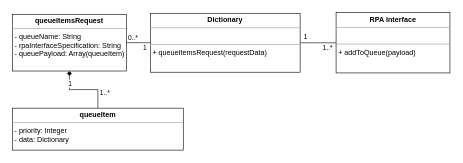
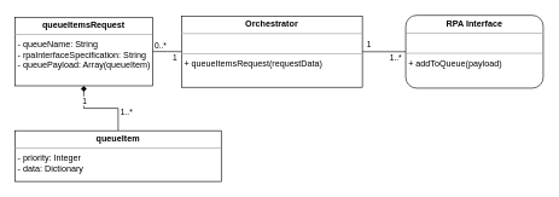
  <mxCell id="0" />
  <mxCell id="1" parent="0" />
  <mxCell id="2" style="edgeStyle=orthogonalEdgeStyle;rounded=0;orthogonalLoop=1;jettySize=auto;html=1;entryX=0;entryY=0.5;entryDx=0;entryDy=0;endArrow=none;endFill=0;" parent="1" source="8" target="12" edge="1"><mxGeometry relative="1" as="geometry" /></mxCell>
  <mxCell id="3" value="0..*" style="edgeLabel;html=1;align=center;verticalAlign=middle;resizable=0;points=[];" parent="2" vertex="1" connectable="0"><mxGeometry x="-0.25" y="-4" relative="1" as="geometry"><mxPoint x="-5" y="-13" as="offset" /></mxGeometry></mxCell>
  <mxCell id="4" value="1" style="edgeLabel;html=1;align=center;verticalAlign=middle;resizable=0;points=[];" parent="2" vertex="1" connectable="0"><mxGeometry x="0.55" relative="1" as="geometry"><mxPoint y="9" as="offset" /></mxGeometry></mxCell>
  <mxCell id="5" style="edgeStyle=orthogonalEdgeStyle;rounded=0;orthogonalLoop=1;jettySize=auto;html=1;entryX=0.5;entryY=0;entryDx=0;entryDy=0;endArrow=none;endFill=0;startArrow=diamond;startFill=1;" parent="1" source="8" target="14" edge="1"><mxGeometry relative="1" as="geometry" /></mxCell>
  <mxCell id="6" value="1" style="edgeLabel;html=1;align=center;verticalAlign=middle;resizable=0;points=[];" parent="5" vertex="1" connectable="0"><mxGeometry x="-0.258" y="-2" relative="1" as="geometry"><mxPoint x="-10" y="-13" as="offset" /></mxGeometry></mxCell>
  <mxCell id="7" value="1..*" style="edgeLabel;html=1;align=center;verticalAlign=middle;resizable=0;points=[];" parent="5" vertex="1" connectable="0"><mxGeometry x="0.419" y="1" relative="1" as="geometry"><mxPoint x="11" y="6" as="offset" /></mxGeometry></mxCell>
  <mxCell id="8" value="&lt;p style=&quot;margin:0px;margin-top:4px;text-align:center;&quot;&gt;&lt;b&gt;queueItemsRequest&lt;/b&gt;&lt;/p&gt;&lt;hr size=&quot;1&quot;&gt;&lt;p style=&quot;margin:0px;margin-left:4px;&quot;&gt;- queueName: String&lt;br&gt;&lt;/p&gt;&lt;p style=&quot;margin:0px;margin-left:4px;&quot;&gt;- rpaInterfaceSpecification: String&lt;/p&gt;&lt;p style=&quot;margin:0px;margin-left:4px;&quot;&gt;- queuePayload: Array(queueItem)&lt;/p&gt;" style="verticalAlign=top;align=left;overflow=fill;fontSize=12;fontFamily=Helvetica;html=1;rounded=0;shadow=0;comic=0;labelBackgroundColor=none;strokeWidth=1" parent="1" vertex="1"><mxGeometry x="20" y="23.33" width="190" height="94.67" as="geometry" /></mxCell>
  <mxCell id="9" style="edgeStyle=orthogonalEdgeStyle;rounded=0;orthogonalLoop=1;jettySize=auto;html=1;entryX=0;entryY=0.5;entryDx=0;entryDy=0;endArrow=none;endFill=0;" parent="1" source="12" target="13" edge="1"><mxGeometry relative="1" as="geometry" /></mxCell>
  <mxCell id="10" value="1" style="edgeLabel;html=1;align=center;verticalAlign=middle;resizable=0;points=[];" parent="9" vertex="1" connectable="0"><mxGeometry x="-0.102" y="-2" relative="1" as="geometry"><mxPoint x="-19" y="-12" as="offset" /></mxGeometry></mxCell>
  <mxCell id="11" value="1..*" style="edgeLabel;html=1;align=center;verticalAlign=middle;resizable=0;points=[];" parent="9" vertex="1" connectable="0"><mxGeometry x="0.534" y="-1" relative="1" as="geometry"><mxPoint y="8" as="offset" /></mxGeometry></mxCell>
- <mxCell id="12" value="&lt;p style=&quot;margin:0px;margin-top:4px;text-align:center;&quot;&gt;&lt;b&gt;Dictionary&lt;/b&gt;&lt;/p&gt;&lt;hr size=&quot;1&quot;&gt;&lt;p style=&quot;margin:0px;margin-left:4px;&quot;&gt;&lt;br&gt;&lt;/p&gt;&lt;hr size=&quot;1&quot;&gt;&lt;p style=&quot;margin:0px;margin-left:4px;&quot;&gt;+ queueItemsRequest(requestData)&lt;/p&gt;" style="verticalAlign=top;align=left;overflow=fill;fontSize=12;fontFamily=Helvetica;html=1;rounded=0;shadow=0;comic=0;labelBackgroundColor=none;strokeWidth=1" parent="1" vertex="1"><mxGeometry x="250" y="21.66" width="250" height="98.34" as="geometry" /></mxCell>
- <mxCell id="13" value="&lt;p style=&quot;margin:0px;margin-top:4px;text-align:center;&quot;&gt;&lt;b&gt;RPA Interface&lt;/b&gt;&lt;/p&gt;&lt;hr size=&quot;1&quot;&gt;&lt;p style=&quot;margin:0px;margin-left:4px;&quot;&gt;&lt;br&gt;&lt;/p&gt;&lt;hr size=&quot;1&quot;&gt;&lt;p style=&quot;margin:0px;margin-left:4px;&quot;&gt;+ addToQueue(payload)&lt;/p&gt;" style="verticalAlign=top;align=left;overflow=fill;fontSize=12;fontFamily=Helvetica;html=1;rounded=0;shadow=0;comic=0;labelBackgroundColor=none;strokeWidth=1" parent="1" vertex="1"><mxGeometry x="560" y="20.66" width="190" height="100.54" as="geometry" /></mxCell>
+ <mxCell id="12" value="&lt;p style=&quot;margin:0px;margin-top:4px;text-align:center;&quot;&gt;&lt;b&gt;Orchestrator&lt;/b&gt;&lt;/p&gt;&lt;hr size=&quot;1&quot;&gt;&lt;p style=&quot;margin:0px;margin-left:4px;&quot;&gt;&lt;br&gt;&lt;/p&gt;&lt;hr size=&quot;1&quot;&gt;&lt;p style=&quot;margin:0px;margin-left:4px;&quot;&gt;+ queueItemsRequest(requestData)&lt;/p&gt;" style="verticalAlign=top;align=left;overflow=fill;fontSize=12;fontFamily=Helvetica;html=1;rounded=0;shadow=0;comic=0;labelBackgroundColor=none;strokeWidth=1" parent="1" vertex="1"><mxGeometry x="250" y="21.66" width="250" height="98.34" as="geometry" /></mxCell>
+ <mxCell id="13" value="&lt;p style=&quot;margin:0px;margin-top:4px;text-align:center;&quot;&gt;&lt;b&gt;RPA Interface&lt;/b&gt;&lt;/p&gt;&lt;hr size=&quot;1&quot;&gt;&lt;p style=&quot;margin:0px;margin-left:4px;&quot;&gt;&lt;br&gt;&lt;/p&gt;&lt;hr size=&quot;1&quot;&gt;&lt;p style=&quot;margin:0px;margin-left:4px;&quot;&gt;+ addToQueue(payload)&lt;/p&gt;" style="verticalAlign=top;align=left;overflow=fill;fontSize=12;fontFamily=Helvetica;html=1;shadow=0;comic=0;labelBackgroundColor=none;strokeWidth=1;rounded=1;" parent="1" vertex="1"><mxGeometry x="560" y="20.66" width="190" height="100.54" as="geometry" /></mxCell>
  <mxCell id="14" value="&lt;p style=&quot;margin:0px;margin-top:4px;text-align:center;&quot;&gt;&lt;b&gt;queueItem&lt;/b&gt;&lt;/p&gt;&lt;hr size=&quot;1&quot;&gt;&lt;p style=&quot;margin:0px;margin-left:4px;&quot;&gt;- priority: Integer&lt;/p&gt;&lt;p style=&quot;margin:0px;margin-left:4px;&quot;&gt;- data: Dictionary&lt;/p&gt;" style="verticalAlign=top;align=left;overflow=fill;fontSize=12;fontFamily=Helvetica;html=1;rounded=0;shadow=0;comic=0;labelBackgroundColor=none;strokeWidth=1" parent="1" vertex="1"><mxGeometry x="20" y="180" width="285" height="70" as="geometry" /></mxCell>
